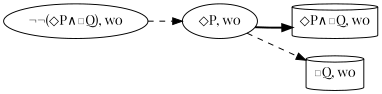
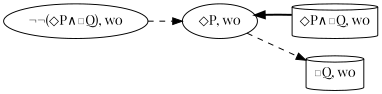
  digraph {
    fontname="Playfair Display"
    rankdir=LR
    ranksep=0.5
    node [fontname="Playfair Display" shape=ellipse]
    edge [fontname="Playfair Display" style=dashed]
    n1 [label="¬¬(◇P∧□Q), w0"]
    n2 [label="◇P, w0"]
    n3 [label="◇P∧□Q, w0" shape=cylinder]
    n4 [label="□Q, w0" shape=cylinder]
    n1 -> n2
    n2 -> n4
-   n2 -> n3 [style=bold]
+   n3 -> n2 [style=bold]
  }
